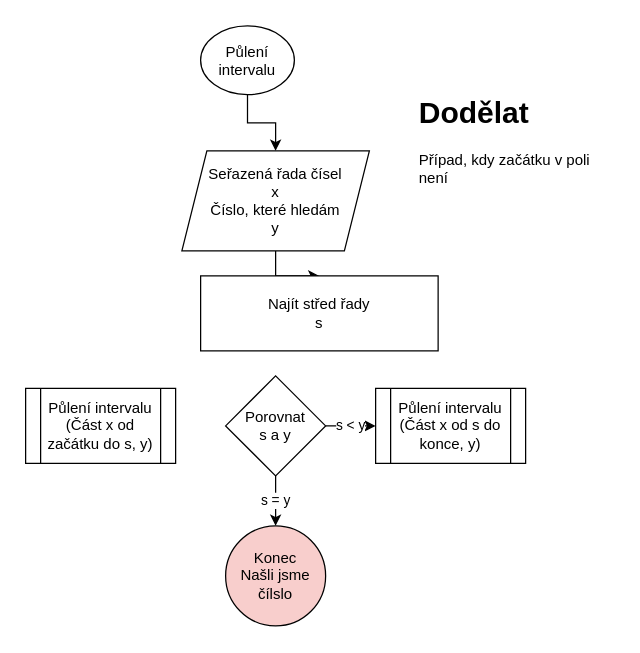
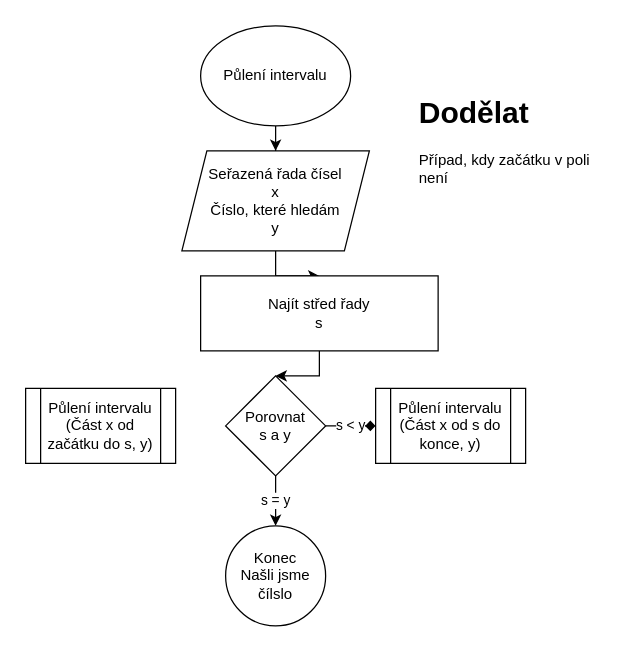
  <mxCell id="0" />
  <mxCell id="1" parent="0" />
  <mxCell id="2" value="" style="edgeStyle=orthogonalEdgeStyle;rounded=0;orthogonalLoop=1;jettySize=auto;html=1;" edge="1" parent="1" source="3" target="5"><mxGeometry relative="1" as="geometry" /></mxCell>
- <mxCell id="3" value="Půlení intervalu" style="ellipse;whiteSpace=wrap;html=1;" vertex="1" parent="1"><mxGeometry x="160" y="20" width="75" height="55" as="geometry" /></mxCell>
+ <mxCell id="3" value="Půlení intervalu" style="ellipse;whiteSpace=wrap;html=1;" vertex="1" parent="1"><mxGeometry x="160" y="20" width="120" height="80" as="geometry" /></mxCell>
  <mxCell id="4" value="" style="edgeStyle=orthogonalEdgeStyle;rounded=0;orthogonalLoop=1;jettySize=auto;html=1;" edge="1" parent="1" source="5" target="7"><mxGeometry relative="1" as="geometry" /></mxCell>
  <mxCell id="5" value="Seřazená řada čísel&lt;br&gt;x&lt;br&gt;Číslo, které hledám&lt;br&gt;y" style="shape=parallelogram;perimeter=parallelogramPerimeter;whiteSpace=wrap;html=1;fixedSize=1;" vertex="1" parent="1"><mxGeometry x="145" y="120" width="150" height="80" as="geometry" /></mxCell>
+ <mxCell id="6" value="" style="edgeStyle=orthogonalEdgeStyle;rounded=0;orthogonalLoop=1;jettySize=auto;html=1;" edge="1" parent="1" source="7" target="10"><mxGeometry relative="1" as="geometry" /></mxCell>
  <mxCell id="7" value="Najít střed řady&lt;br&gt;s" style="whiteSpace=wrap;html=1;" vertex="1" parent="1"><mxGeometry x="160" y="220" width="190" height="60" as="geometry" /></mxCell>
  <mxCell id="8" value="s = y" style="edgeStyle=orthogonalEdgeStyle;rounded=0;orthogonalLoop=1;jettySize=auto;html=1;" edge="1" parent="1" source="10" target="11"><mxGeometry relative="1" as="geometry" /></mxCell>
- <mxCell id="9" value="s &amp;lt; y" style="edgeStyle=orthogonalEdgeStyle;rounded=0;orthogonalLoop=1;jettySize=auto;html=1;" edge="1" parent="1" source="10" target="12"><mxGeometry relative="1" as="geometry" /></mxCell>
+ <mxCell id="9" value="s &amp;lt; y" style="edgeStyle=orthogonalEdgeStyle;rounded=0;orthogonalLoop=1;jettySize=auto;html=1;endArrow=diamond;" edge="1" parent="1" source="10" target="12"><mxGeometry relative="1" as="geometry" /></mxCell>
  <mxCell id="10" value="Porovnat&lt;br&gt;s a y" style="rhombus;whiteSpace=wrap;html=1;" vertex="1" parent="1"><mxGeometry x="180" y="300" width="80" height="80" as="geometry" /></mxCell>
- <mxCell id="11" value="Konec&lt;br&gt;Našli jsme čílslo" style="ellipse;whiteSpace=wrap;html=1;fillColor=#f8cecc;" vertex="1" parent="1"><mxGeometry x="180" y="420" width="80" height="80" as="geometry" /></mxCell>
+ <mxCell id="11" value="Konec&lt;br&gt;Našli jsme čílslo" style="ellipse;whiteSpace=wrap;html=1;" vertex="1" parent="1"><mxGeometry x="180" y="420" width="80" height="80" as="geometry" /></mxCell>
  <mxCell id="12" value="Půlení intervalu&lt;br&gt;(Část x od s do konce, y)" style="shape=process;whiteSpace=wrap;html=1;backgroundOutline=1;" vertex="1" parent="1"><mxGeometry x="300" y="310" width="120" height="60" as="geometry" /></mxCell>
  <mxCell id="13" value="Půlení intervalu&lt;br&gt;(Část x od začátku do s, y)" style="shape=process;whiteSpace=wrap;html=1;backgroundOutline=1;" vertex="1" parent="1"><mxGeometry x="20" y="310" width="120" height="60" as="geometry" /></mxCell>
  <mxCell id="14" value="&lt;h1&gt;Dodělat&lt;br&gt;&lt;/h1&gt;&lt;div&gt;Případ, kdy začátku v poli není&lt;/div&gt;" style="text;html=1;strokeColor=none;fillColor=none;spacing=5;spacingTop=-20;whiteSpace=wrap;overflow=hidden;rounded=0;" vertex="1" parent="1"><mxGeometry x="330" y="70" width="160" height="80" as="geometry" /></mxCell>
